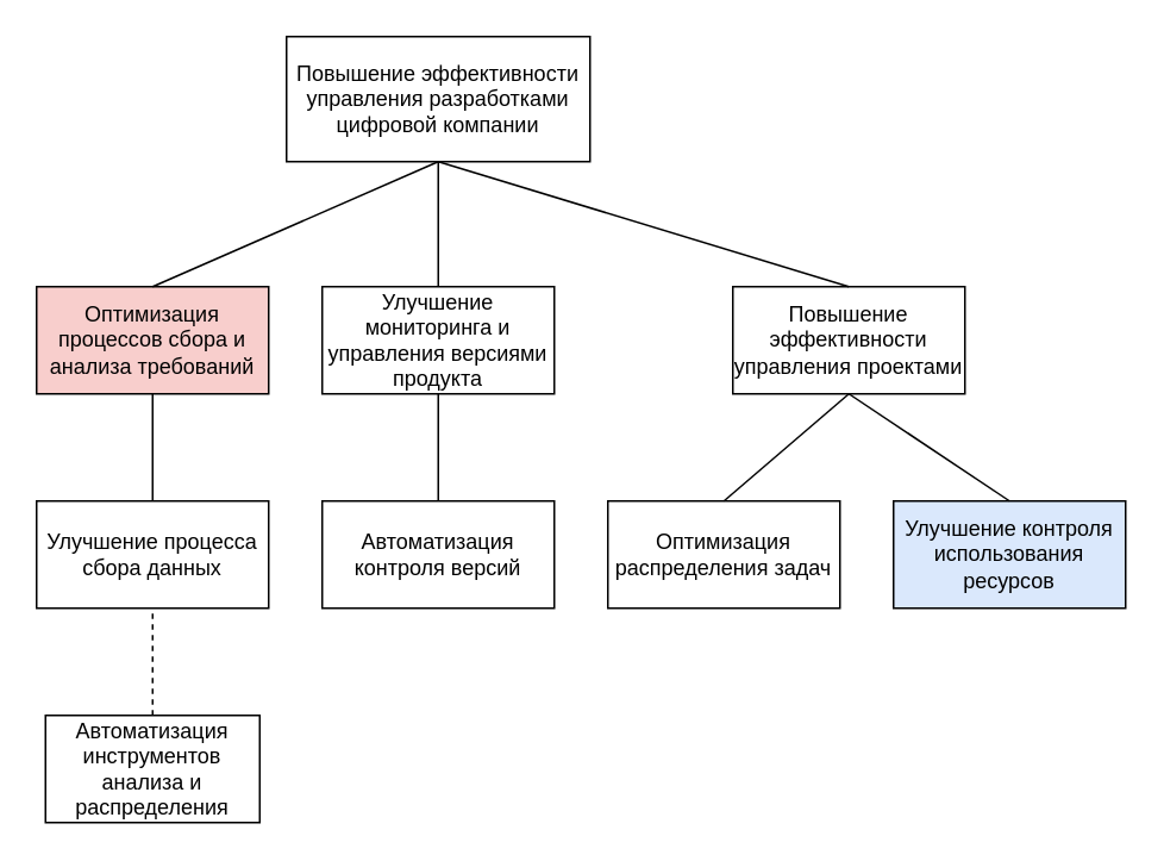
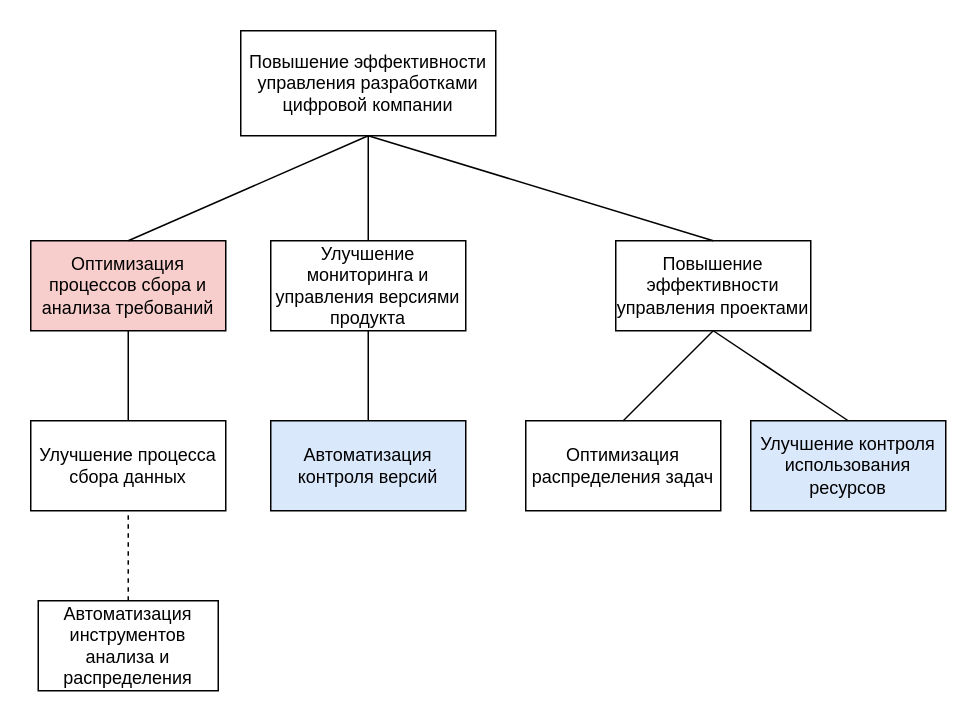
  <mxCell id="0" />
  <mxCell id="1" parent="0" />
  <mxCell id="2" value="Повышение эффективности управления разработками цифровой компании" style="rounded=0;whiteSpace=wrap;html=1;" vertex="1" parent="1"><mxGeometry x="160" y="20" width="170" height="70" as="geometry" /></mxCell>
  <mxCell id="3" value="Оптимизация процессов сбора и анализа требований" style="rounded=0;whiteSpace=wrap;html=1;fillColor=#f8cecc;" vertex="1" parent="1"><mxGeometry x="20" y="160" width="130" height="60" as="geometry" /></mxCell>
  <mxCell id="4" value="Повышение эффективности управления проектами" style="rounded=0;whiteSpace=wrap;html=1;" vertex="1" parent="1"><mxGeometry x="410" y="160" width="130" height="60" as="geometry" /></mxCell>
  <mxCell id="5" value="Улучшение мониторинга и управления версиями продукта" style="rounded=0;whiteSpace=wrap;html=1;" vertex="1" parent="1"><mxGeometry x="180" y="160" width="130" height="60" as="geometry" /></mxCell>
  <mxCell id="6" value="Улучшение процесса сбора данных" style="rounded=0;whiteSpace=wrap;html=1;" vertex="1" parent="1"><mxGeometry x="20" y="280" width="130" height="60" as="geometry" /></mxCell>
- <mxCell id="7" value="Оптимизация распределения задач" style="rounded=0;whiteSpace=wrap;html=1;" vertex="1" parent="1"><mxGeometry x="340" y="280" width="130" height="60" as="geometry" /></mxCell>
+ <mxCell id="7" value="Оптимизация распределения задач" style="rounded=0;whiteSpace=wrap;html=1;" vertex="1" parent="1"><mxGeometry x="350" y="280" width="130" height="60" as="geometry" /></mxCell>
  <mxCell id="8" value="Улучшение контроля использования ресурсов" style="rounded=0;whiteSpace=wrap;html=1;fillColor=#dae8fc;" vertex="1" parent="1"><mxGeometry x="500" y="280" width="130" height="60" as="geometry" /></mxCell>
- <mxCell id="9" value="Автоматизация контроля версий" style="rounded=0;whiteSpace=wrap;html=1;" vertex="1" parent="1"><mxGeometry x="180" y="280" width="130" height="60" as="geometry" /></mxCell>
+ <mxCell id="9" value="Автоматизация контроля версий" style="rounded=0;whiteSpace=wrap;html=1;fillColor=#dae8fc;" vertex="1" parent="1"><mxGeometry x="180" y="280" width="130" height="60" as="geometry" /></mxCell>
  <mxCell id="10" value="" style="endArrow=none;html=1;rounded=0;entryX=0.5;entryY=1;entryDx=0;entryDy=0;" edge="1" parent="1" target="3"><mxGeometry width="50" height="50" relative="1" as="geometry"><mxPoint x="85" y="280" as="sourcePoint" /><mxPoint x="130" y="400" as="targetPoint" /></mxGeometry></mxCell>
  <mxCell id="11" value="" style="endArrow=none;html=1;rounded=0;entryX=0.5;entryY=1;entryDx=0;entryDy=0;exitX=0.5;exitY=0;exitDx=0;exitDy=0;" edge="1" parent="1" source="9" target="5"><mxGeometry width="50" height="50" relative="1" as="geometry"><mxPoint x="210" y="470" as="sourcePoint" /><mxPoint x="260" y="420" as="targetPoint" /></mxGeometry></mxCell>
  <mxCell id="12" value="" style="endArrow=none;html=1;rounded=0;entryX=0.5;entryY=1;entryDx=0;entryDy=0;exitX=0.5;exitY=0;exitDx=0;exitDy=0;" edge="1" parent="1" source="7" target="4"><mxGeometry width="50" height="50" relative="1" as="geometry"><mxPoint x="360" y="460" as="sourcePoint" /><mxPoint x="410" y="410" as="targetPoint" /></mxGeometry></mxCell>
  <mxCell id="13" value="" style="endArrow=none;html=1;rounded=0;entryX=0.5;entryY=1;entryDx=0;entryDy=0;exitX=0.5;exitY=0;exitDx=0;exitDy=0;" edge="1" parent="1" source="8" target="4"><mxGeometry width="50" height="50" relative="1" as="geometry"><mxPoint x="490" y="460" as="sourcePoint" /><mxPoint x="540" y="410" as="targetPoint" /></mxGeometry></mxCell>
  <mxCell id="14" value="" style="endArrow=none;html=1;rounded=0;entryX=0.5;entryY=1;entryDx=0;entryDy=0;exitX=0.5;exitY=0;exitDx=0;exitDy=0;" edge="1" parent="1" source="3" target="2"><mxGeometry width="50" height="50" relative="1" as="geometry"><mxPoint x="140" y="150" as="sourcePoint" /><mxPoint x="190" y="100" as="targetPoint" /></mxGeometry></mxCell>
  <mxCell id="15" value="" style="endArrow=none;html=1;rounded=0;entryX=0.5;entryY=1;entryDx=0;entryDy=0;exitX=0.5;exitY=0;exitDx=0;exitDy=0;" edge="1" parent="1" source="5" target="2"><mxGeometry width="50" height="50" relative="1" as="geometry"><mxPoint x="160" y="470" as="sourcePoint" /><mxPoint x="210" y="420" as="targetPoint" /></mxGeometry></mxCell>
  <mxCell id="16" value="" style="endArrow=none;html=1;rounded=0;entryX=0.5;entryY=1;entryDx=0;entryDy=0;exitX=0.5;exitY=0;exitDx=0;exitDy=0;" edge="1" parent="1" source="4" target="2"><mxGeometry width="50" height="50" relative="1" as="geometry"><mxPoint x="340" y="460" as="sourcePoint" /><mxPoint x="390" y="410" as="targetPoint" /></mxGeometry></mxCell>
  <mxCell id="17" value="Автоматизация инструментов анализа и распределения" style="rounded=0;whiteSpace=wrap;html=1;" vertex="1" parent="1"><mxGeometry x="25" y="400" width="120" height="60" as="geometry" /></mxCell>
  <mxCell id="18" value="" style="endArrow=none;html=1;rounded=0;entryX=0.5;entryY=1;entryDx=0;entryDy=0;exitX=0.5;exitY=0;exitDx=0;exitDy=0;dashed=1;" edge="1" parent="1" source="17" target="6"><mxGeometry width="50" height="50" relative="1" as="geometry"><mxPoint x="60" y="640" as="sourcePoint" /><mxPoint x="110" y="590" as="targetPoint" /></mxGeometry></mxCell>
